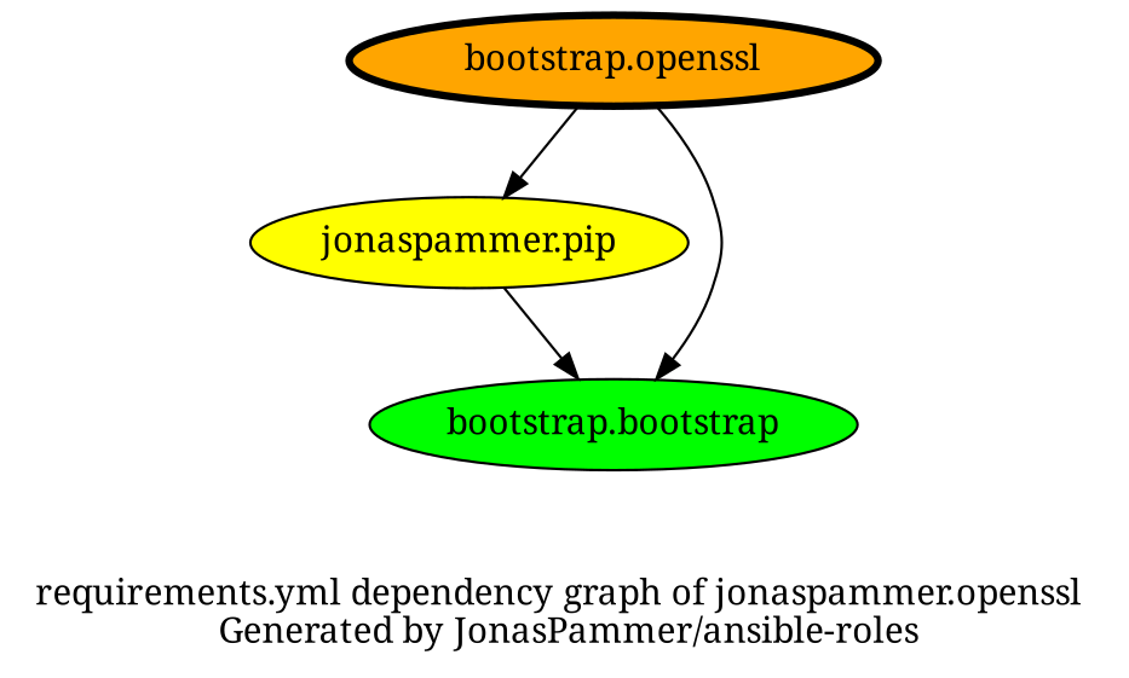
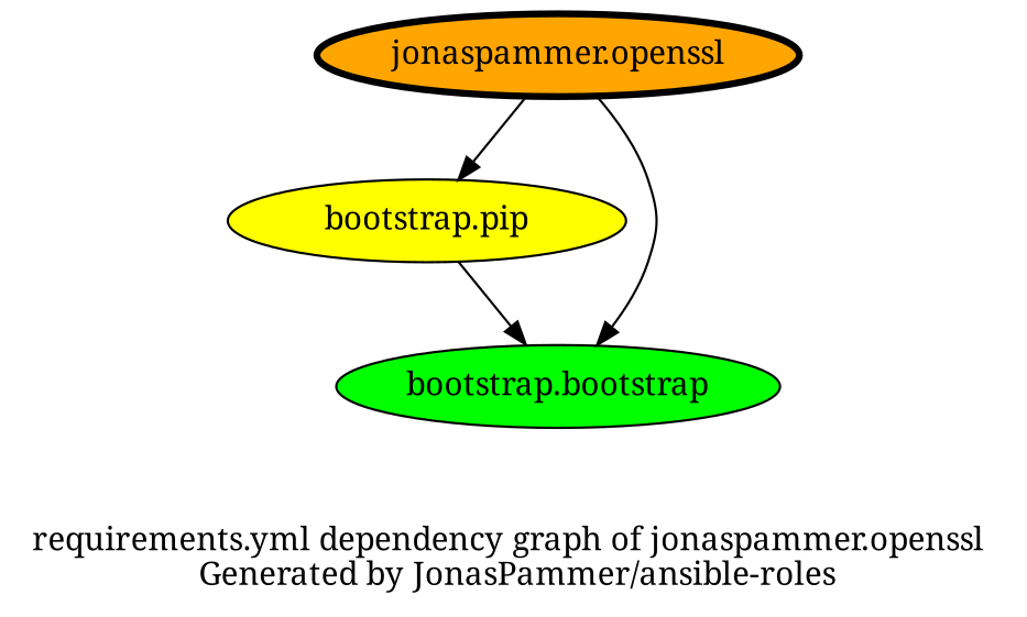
  digraph {
    fontname="Noto Serif"
    label="requirements.yml dependency graph of jonaspammer.openssl \n Generated by JonasPammer/ansible-roles"
    node [fontname="Noto Serif" style=filled]
    edge [fontname="Noto Serif"]
-   "jonaspammer.openssl" [fillcolor=orange penwidth=3 label="bootstrap.openssl"]
-   "jonaspammer.pip" [fillcolor=yellow]
+   "jonaspammer.openssl" [fillcolor=orange penwidth=3]
+   "jonaspammer.pip" [fillcolor=yellow label="bootstrap.pip"]
    n3 [fillcolor=green label="bootstrap.bootstrap"]
    "jonaspammer.openssl" -> "jonaspammer.pip"
    "jonaspammer.openssl" -> n3
    "jonaspammer.pip" -> n3
  }
